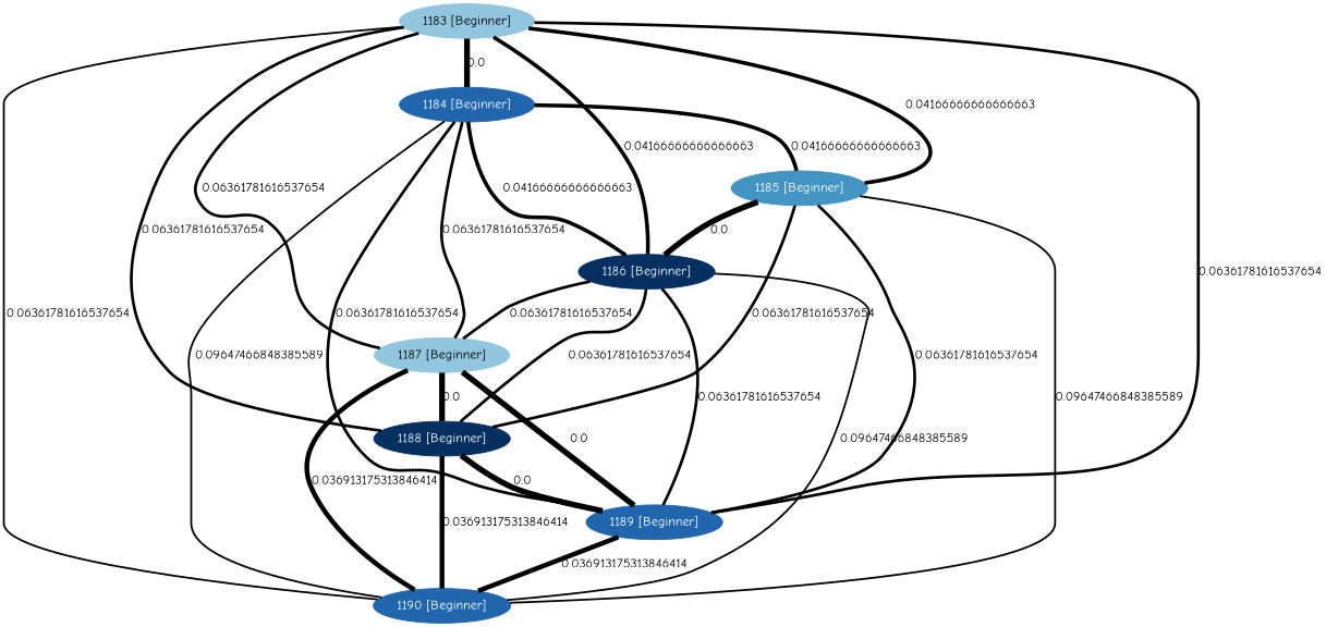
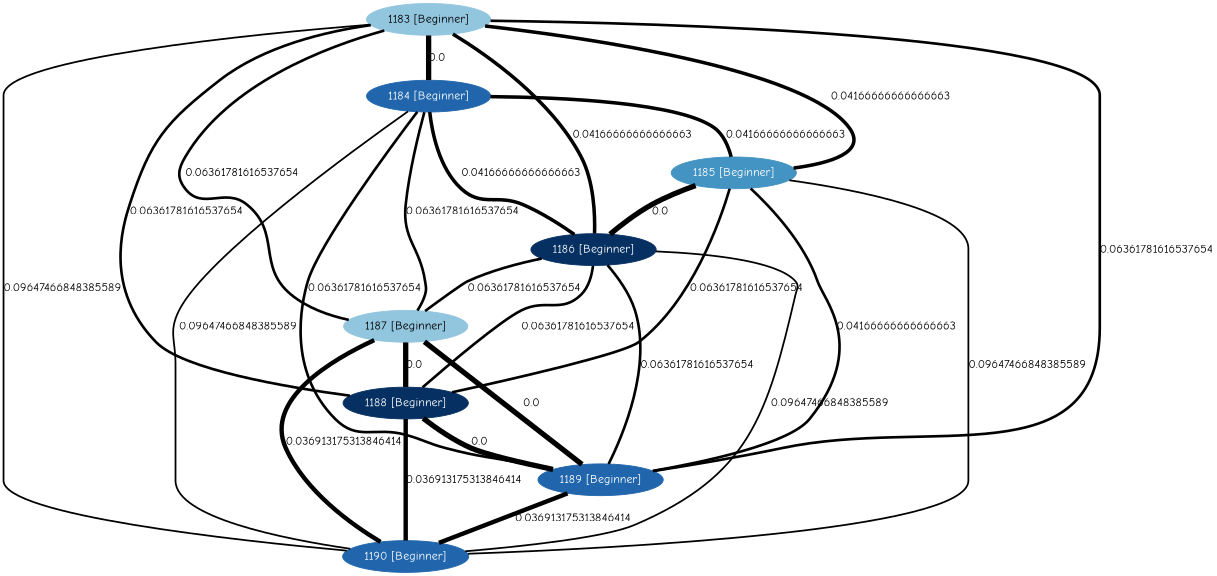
  graph {
    fontname="Comic Neue"
    node [color="#2166AC" fillcolor="#2166AC" fontcolor=white fontname="Comic Neue" style=filled]
    edge [fontname="Comic Neue" style="setlinewidth(3.000000)" weight=4]
    n1 [color="#92C5DE" fillcolor="#92C5DE" fontcolor=black label="1183 [Beginner]"]
    n2 [label="1184 [Beginner]"]
    n3 [color="#4393C3" fillcolor="#4393C3" label="1185 [Beginner]"]
    n4 [color="#053061" fillcolor="#053061" label="1186 [Beginner]"]
    n5 [color="#92C5DE" fillcolor="#92C5DE" fontcolor=black label="1187 [Beginner]"]
    n6 [color="#053061" fillcolor="#053061" label="1188 [Beginner]"]
    n7 [label="1189 [Beginner]"]
    n8 [label="1190 [Beginner]"]
    n1 -- n2 [label=0.0 style="setlinewidth(6.000000)" weight=6]
    n1 -- n3 [label=0.04166666666666663 style="setlinewidth(4.000000)" weight=5]
    n1 -- n4 [label=0.04166666666666663 style="setlinewidth(4.000000)" weight=5]
    n1 -- n5 [label=0.06361781616537654]
    n1 -- n6 [label=0.06361781616537654]
    n1 -- n7 [label=0.06361781616537654]
-   n1 -- n8 [label=0.06361781616537654 style="setlinewidth(2.000000)"]
+   n1 -- n8 [label=0.09647466848385589 style="setlinewidth(2.000000)"]
    n2 -- n3 [label=0.04166666666666663 style="setlinewidth(4.000000)" weight=5]
    n2 -- n4 [label=0.04166666666666663 style="setlinewidth(4.000000)" weight=5]
    n2 -- n5 [label=0.06361781616537654]
    n2 -- n7 [label=0.06361781616537654]
    n2 -- n8 [label=0.09647466848385589 style="setlinewidth(2.000000)"]
    n3 -- n4 [label=0.0 style="setlinewidth(6.000000)" weight=6]
    n3 -- n6 [label=0.06361781616537654]
-   n3 -- n7 [label=0.06361781616537654]
+   n3 -- n7 [label=0.04166666666666663]
    n3 -- n8 [label=0.09647466848385589 style="setlinewidth(2.000000)"]
    n4 -- n5 [label=0.06361781616537654]
    n4 -- n6 [label=0.06361781616537654]
    n4 -- n7 [label=0.06361781616537654]
    n4 -- n8 [label=0.09647466848385589 style="setlinewidth(2.000000)"]
    n5 -- n6 [label=0.0 style="setlinewidth(6.000000)" weight=6]
    n5 -- n7 [label=0.0 style="setlinewidth(6.000000)" weight=6]
    n5 -- n8 [label=0.036913175313846414 style="setlinewidth(5.000000)" weight=5]
    n6 -- n7 [label=0.0 style="setlinewidth(6.000000)" weight=6]
    n6 -- n8 [label=0.036913175313846414 style="setlinewidth(5.000000)" weight=5]
    n7 -- n8 [label=0.036913175313846414 style="setlinewidth(5.000000)" weight=5]
  }
